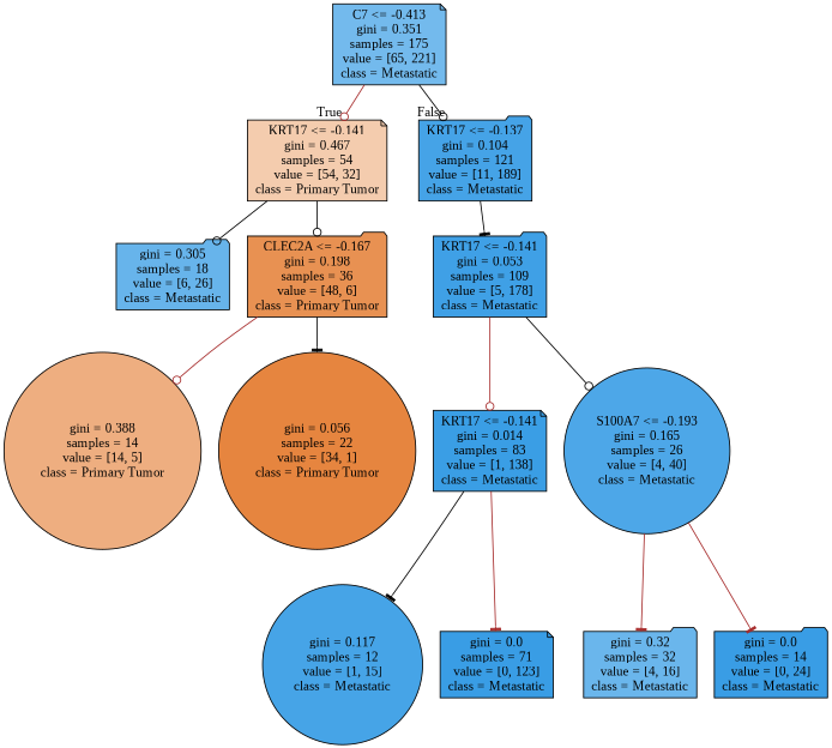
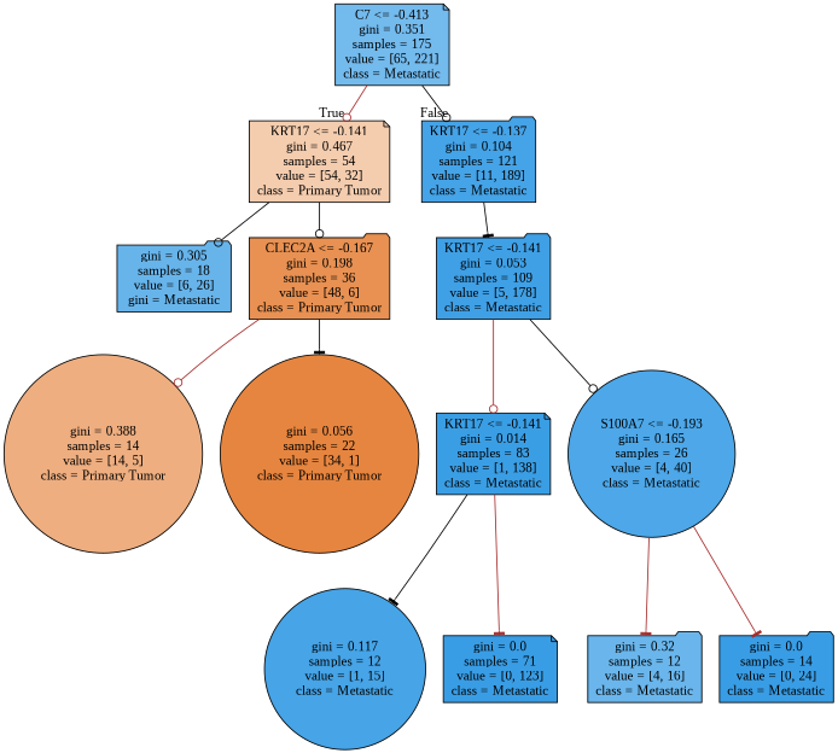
  digraph {
    fontname="Liberation Serif"
    node [color=black fillcolor="#399de5" fontname="Liberation Serif" shape=folder style=filled]
    edge [arrowhead=odot color=black fontname="Liberation Serif"]
    n1 [fillcolor="#73baed" label="C7 <= -0.413\ngini = 0.351\nsamples = 175\nvalue = [65, 221]\nclass = Metastatic" shape=note]
    n2 [fillcolor="#f4ccae" label="KRT17 <= -0.141\ngini = 0.467\nsamples = 54\nvalue = [54, 32]\nclass = Primary Tumor" shape=note]
    n3 [fillcolor="#45a3e7" label="KRT17 <= -0.137\ngini = 0.104\nsamples = 121\nvalue = [11, 189]\nclass = Metastatic"]
-   n4 [fillcolor="#67b4eb" label="gini = 0.305\nsamples = 18\nvalue = [6, 26]\nclass = Metastatic"]
+   n4 [fillcolor="#67b4eb" label="gini = 0.305\nsamples = 18\nvalue = [6, 26]\ngini = Metastatic"]
    n5 [fillcolor="#e89152" label="CLEC2A <= -0.167\ngini = 0.198\nsamples = 36\nvalue = [48, 6]\nclass = Primary Tumor"]
    n6 [fillcolor="#3fa0e6" label="KRT17 <= -0.141\ngini = 0.053\nsamples = 109\nvalue = [5, 178]\nclass = Metastatic"]
    n7 [fillcolor="#eeae80" label="gini = 0.388\nsamples = 14\nvalue = [14, 5]\nclass = Primary Tumor" shape=circle]
    n8 [fillcolor="#e6853f" label="gini = 0.056\nsamples = 22\nvalue = [34, 1]\nclass = Primary Tumor" shape=circle]
    n9 [fillcolor="#3a9ee5" label="KRT17 <= -0.141\ngini = 0.014\nsamples = 83\nvalue = [1, 138]\nclass = Metastatic" shape=note]
    n10 [fillcolor="#4da7e8" label="S100A7 <= -0.193\ngini = 0.165\nsamples = 26\nvalue = [4, 40]\nclass = Metastatic" shape=circle]
    n11 [fillcolor="#46a4e7" label="gini = 0.117\nsamples = 12\nvalue = [1, 15]\nclass = Metastatic" shape=circle]
    n12 [label="gini = 0.0\nsamples = 71\nvalue = [0, 123]\nclass = Metastatic" shape=note]
-   n13 [fillcolor="#6ab6ec" label="gini = 0.32\nsamples = 32\nvalue = [4, 16]\nclass = Metastatic"]
+   n13 [fillcolor="#6ab6ec" label="gini = 0.32\nsamples = 12\nvalue = [4, 16]\nclass = Metastatic"]
    n14 [label="gini = 0.0\nsamples = 14\nvalue = [0, 24]\nclass = Metastatic"]
    n1 -> n2 [color=brown headlabel=True labelangle=45 labeldistance=2.5]
    n1 -> n3 [headlabel=False labelangle=-45 labeldistance=2.5]
    n2 -> n4
    n2 -> n5
    n3 -> n6 [arrowhead=tee]
    n5 -> n7 [color=brown]
    n5 -> n8 [arrowhead=tee]
    n6 -> n9 [color=brown]
    n6 -> n10
    n9 -> n11 [arrowhead=tee]
    n9 -> n12 [arrowhead=tee color=brown]
    n10 -> n13 [arrowhead=tee color=brown]
    n10 -> n14 [arrowhead=tee color=brown]
  }
